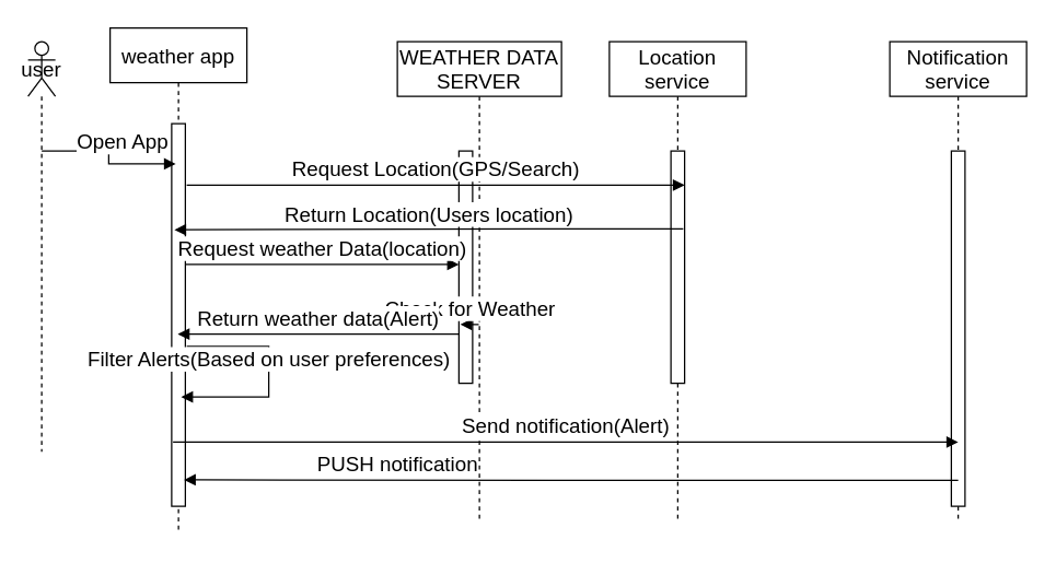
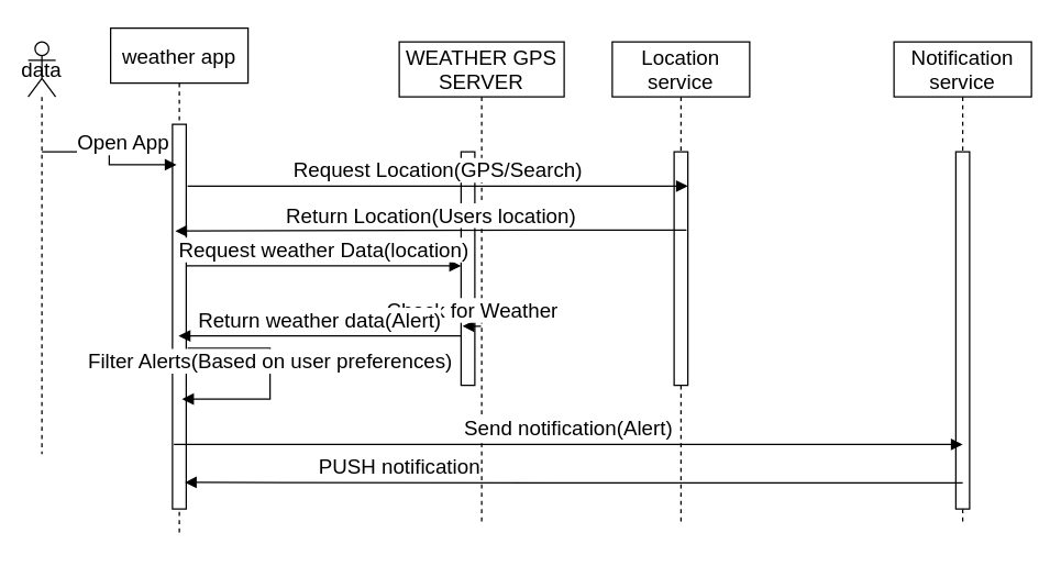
  <mxCell id="0" />
  <mxCell id="1" parent="0" />
  <mxCell id="2" value="weather app" style="shape=umlLifeline;perimeter=lifelinePerimeter;whiteSpace=wrap;html=1;container=0;dropTarget=0;collapsible=0;recursiveResize=0;outlineConnect=0;portConstraint=eastwest;newEdgeStyle={&quot;edgeStyle&quot;:&quot;elbowEdgeStyle&quot;,&quot;elbow&quot;:&quot;vertical&quot;,&quot;curved&quot;:0,&quot;rounded&quot;:0};fontSize=15;" parent="1" vertex="1"><mxGeometry x="80" y="20" width="100" height="370" as="geometry" /></mxCell>
  <mxCell id="3" value="" style="html=1;points=[];perimeter=orthogonalPerimeter;outlineConnect=0;targetShapes=umlLifeline;portConstraint=eastwest;newEdgeStyle={&quot;edgeStyle&quot;:&quot;elbowEdgeStyle&quot;,&quot;elbow&quot;:&quot;vertical&quot;,&quot;curved&quot;:0,&quot;rounded&quot;:0};fontSize=15;" parent="2" vertex="1"><mxGeometry x="45" y="70" width="10" height="280" as="geometry" /></mxCell>
- <mxCell id="4" value="WEATHER DATA SERVER" style="shape=umlLifeline;perimeter=lifelinePerimeter;whiteSpace=wrap;html=1;container=0;dropTarget=0;collapsible=0;recursiveResize=0;outlineConnect=0;portConstraint=eastwest;newEdgeStyle={&quot;edgeStyle&quot;:&quot;elbowEdgeStyle&quot;,&quot;elbow&quot;:&quot;vertical&quot;,&quot;curved&quot;:0,&quot;rounded&quot;:0};fontSize=15;" parent="1" vertex="1"><mxGeometry x="290" y="30" width="120" height="350" as="geometry" /></mxCell>
+ <mxCell id="4" value="WEATHER GPS SERVER" style="shape=umlLifeline;perimeter=lifelinePerimeter;whiteSpace=wrap;html=1;container=0;dropTarget=0;collapsible=0;recursiveResize=0;outlineConnect=0;portConstraint=eastwest;newEdgeStyle={&quot;edgeStyle&quot;:&quot;elbowEdgeStyle&quot;,&quot;elbow&quot;:&quot;vertical&quot;,&quot;curved&quot;:0,&quot;rounded&quot;:0};fontSize=15;" parent="1" vertex="1"><mxGeometry x="290" y="30" width="120" height="350" as="geometry" /></mxCell>
  <mxCell id="5" value="" style="html=1;points=[];perimeter=orthogonalPerimeter;outlineConnect=0;targetShapes=umlLifeline;portConstraint=eastwest;newEdgeStyle={&quot;edgeStyle&quot;:&quot;elbowEdgeStyle&quot;,&quot;elbow&quot;:&quot;vertical&quot;,&quot;curved&quot;:0,&quot;rounded&quot;:0};fontSize=15;" parent="4" vertex="1"><mxGeometry x="45" y="80" width="10" height="170" as="geometry" /></mxCell>
  <mxCell id="6" value="Check for Weather" style="html=1;verticalAlign=bottom;endArrow=block;edgeStyle=elbowEdgeStyle;elbow=horizontal;curved=0;rounded=0;entryX=0.1;entryY=0.747;entryDx=0;entryDy=0;entryPerimeter=0;fontSize=15;" parent="4" source="4" target="5" edge="1"><mxGeometry relative="1" as="geometry"><mxPoint x="71" y="183" as="sourcePoint" /><Array as="points"><mxPoint x="110" y="170" /></Array><mxPoint x="255.5" y="183" as="targetPoint" /><mxPoint as="offset" /></mxGeometry></mxCell>
  <mxCell id="7" value="Request weather Data(location)" style="html=1;verticalAlign=bottom;endArrow=block;edgeStyle=elbowEdgeStyle;elbow=horizontal;curved=0;rounded=0;fontSize=15;" parent="1" edge="1"><mxGeometry relative="1" as="geometry"><mxPoint x="135" y="193" as="sourcePoint" /><Array as="points"><mxPoint x="250" y="193" /></Array><mxPoint x="335" y="193" as="targetPoint" /><mxPoint as="offset" /></mxGeometry></mxCell>
  <mxCell id="8" value="Return weather data(Alert)" style="html=1;verticalAlign=bottom;endArrow=block;edgeStyle=elbowEdgeStyle;elbow=vertical;curved=0;rounded=0;fontSize=15;" parent="1" target="2" edge="1"><mxGeometry relative="1" as="geometry"><mxPoint x="335" y="244" as="sourcePoint" /><Array as="points"><mxPoint x="260" y="244" /></Array><mxPoint x="140" y="240" as="targetPoint" /></mxGeometry></mxCell>
- <mxCell id="9" value="user" style="shape=umlLifeline;perimeter=lifelinePerimeter;whiteSpace=wrap;html=1;container=1;dropTarget=0;collapsible=0;recursiveResize=0;outlineConnect=0;portConstraint=eastwest;newEdgeStyle={&quot;curved&quot;:0,&quot;rounded&quot;:0};participant=umlActor;fontSize=15;" parent="1" vertex="1"><mxGeometry x="20" y="30" width="20" height="300" as="geometry" /></mxCell>
+ <mxCell id="9" value="data" style="shape=umlLifeline;perimeter=lifelinePerimeter;whiteSpace=wrap;html=1;container=1;dropTarget=0;collapsible=0;recursiveResize=0;outlineConnect=0;portConstraint=eastwest;newEdgeStyle={&quot;curved&quot;:0,&quot;rounded&quot;:0};participant=umlActor;fontSize=15;" parent="1" vertex="1"><mxGeometry x="20" y="30" width="20" height="300" as="geometry" /></mxCell>
  <mxCell id="10" value="Open App" style="html=1;verticalAlign=bottom;endArrow=block;edgeStyle=elbowEdgeStyle;elbow=horizontal;curved=0;rounded=0;entryX=0.3;entryY=0.105;entryDx=0;entryDy=0;entryPerimeter=0;fontSize=15;" parent="1" target="3" edge="1"><mxGeometry y="10" relative="1" as="geometry"><mxPoint x="30" y="110" as="sourcePoint" /><Array as="points" /><mxPoint x="105" y="110" as="targetPoint" /><mxPoint as="offset" /></mxGeometry></mxCell>
  <mxCell id="11" value="Location service" style="shape=umlLifeline;perimeter=lifelinePerimeter;whiteSpace=wrap;html=1;container=0;dropTarget=0;collapsible=0;recursiveResize=0;outlineConnect=0;portConstraint=eastwest;newEdgeStyle={&quot;edgeStyle&quot;:&quot;elbowEdgeStyle&quot;,&quot;elbow&quot;:&quot;vertical&quot;,&quot;curved&quot;:0,&quot;rounded&quot;:0};fontSize=15;" parent="1" vertex="1"><mxGeometry x="445" y="30" width="100" height="350" as="geometry" /></mxCell>
  <mxCell id="12" value="" style="html=1;points=[];perimeter=orthogonalPerimeter;outlineConnect=0;targetShapes=umlLifeline;portConstraint=eastwest;newEdgeStyle={&quot;edgeStyle&quot;:&quot;elbowEdgeStyle&quot;,&quot;elbow&quot;:&quot;vertical&quot;,&quot;curved&quot;:0,&quot;rounded&quot;:0};fontSize=15;" parent="11" vertex="1"><mxGeometry x="45" y="80" width="10" height="170" as="geometry" /></mxCell>
  <mxCell id="13" value="Notification service" style="shape=umlLifeline;perimeter=lifelinePerimeter;whiteSpace=wrap;html=1;container=0;dropTarget=0;collapsible=0;recursiveResize=0;outlineConnect=0;portConstraint=eastwest;newEdgeStyle={&quot;edgeStyle&quot;:&quot;elbowEdgeStyle&quot;,&quot;elbow&quot;:&quot;vertical&quot;,&quot;curved&quot;:0,&quot;rounded&quot;:0};fontSize=15;" parent="1" vertex="1"><mxGeometry x="650" y="30" width="100" height="350" as="geometry" /></mxCell>
  <mxCell id="14" value="" style="html=1;points=[];perimeter=orthogonalPerimeter;outlineConnect=0;targetShapes=umlLifeline;portConstraint=eastwest;newEdgeStyle={&quot;edgeStyle&quot;:&quot;elbowEdgeStyle&quot;,&quot;elbow&quot;:&quot;vertical&quot;,&quot;curved&quot;:0,&quot;rounded&quot;:0};fontSize=15;" parent="13" vertex="1"><mxGeometry x="45" y="80" width="10" height="260" as="geometry" /></mxCell>
  <mxCell id="15" value="Request Location(GPS/Search)" style="html=1;verticalAlign=bottom;endArrow=block;edgeStyle=elbowEdgeStyle;elbow=horizontal;curved=0;rounded=0;entryX=1;entryY=0.147;entryDx=0;entryDy=0;entryPerimeter=0;fontSize=15;" parent="1" target="12" edge="1"><mxGeometry relative="1" as="geometry"><mxPoint x="136" y="135" as="sourcePoint" /><Array as="points"><mxPoint x="251" y="52" /></Array><mxPoint x="487" y="134.99" as="targetPoint" /></mxGeometry></mxCell>
  <mxCell id="16" value="Return Location(Users location)" style="html=1;verticalAlign=bottom;endArrow=block;edgeStyle=elbowEdgeStyle;elbow=horizontal;curved=0;rounded=0;entryX=0.8;entryY=0.353;entryDx=0;entryDy=0;entryPerimeter=0;exitX=1.5;exitY=0.335;exitDx=0;exitDy=0;exitPerimeter=0;fontSize=15;" parent="1" edge="1"><mxGeometry x="0.001" relative="1" as="geometry"><mxPoint x="499" y="166.95" as="sourcePoint" /><Array as="points"><mxPoint x="394" y="203" /></Array><mxPoint x="127" y="167.66" as="targetPoint" /><mxPoint as="offset" /></mxGeometry></mxCell>
  <mxCell id="17" value="Filter Alerts(Based on user preferences)" style="html=1;verticalAlign=bottom;endArrow=block;edgeStyle=elbowEdgeStyle;elbow=horizontal;curved=0;rounded=0;entryX=0.1;entryY=0.747;entryDx=0;entryDy=0;entryPerimeter=0;fontSize=15;" parent="1" edge="1"><mxGeometry relative="1" as="geometry"><mxPoint x="136" y="253" as="sourcePoint" /><Array as="points"><mxPoint x="196" y="253" /></Array><mxPoint x="132" y="290" as="targetPoint" /><mxPoint as="offset" /></mxGeometry></mxCell>
  <mxCell id="18" value="Send notification(Alert)" style="html=1;verticalAlign=bottom;endArrow=block;edgeStyle=elbowEdgeStyle;elbow=horizontal;curved=0;rounded=0;fontSize=15;" parent="1" edge="1"><mxGeometry relative="1" as="geometry"><mxPoint x="126" y="323" as="sourcePoint" /><Array as="points"><mxPoint x="241" y="240" /></Array><mxPoint x="700" y="323" as="targetPoint" /></mxGeometry></mxCell>
  <mxCell id="19" value="PUSH notification" style="html=1;verticalAlign=bottom;endArrow=block;edgeStyle=elbowEdgeStyle;elbow=horizontal;curved=0;rounded=0;entryX=0.8;entryY=0.353;entryDx=0;entryDy=0;entryPerimeter=0;fontSize=15;" parent="1" edge="1"><mxGeometry x="0.449" relative="1" as="geometry"><mxPoint x="700" y="351" as="sourcePoint" /><Array as="points"><mxPoint x="401" y="386" /></Array><mxPoint x="134" y="350.66" as="targetPoint" /><mxPoint as="offset" /></mxGeometry></mxCell>
